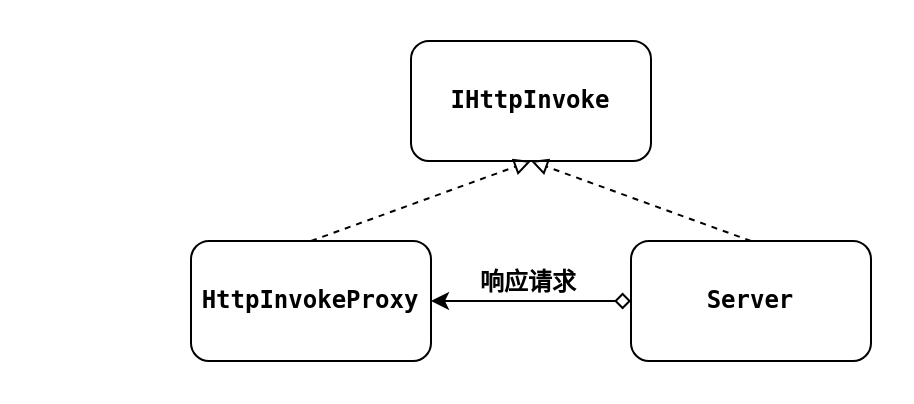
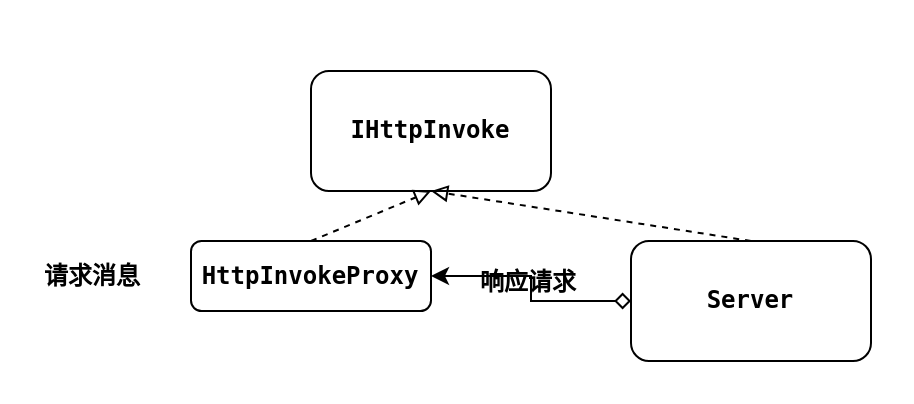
  <mxCell id="0" />
  <mxCell id="1" parent="0" />
- <mxCell id="2" value="&lt;pre&gt;IHttpInvoke&lt;/pre&gt;" style="rounded=1;whiteSpace=wrap;html=1;fontStyle=1" vertex="1" parent="1"><mxGeometry x="205" y="20" width="120" height="60" as="geometry" /></mxCell>
+ <mxCell id="2" value="&lt;pre&gt;IHttpInvoke&lt;/pre&gt;" style="rounded=1;whiteSpace=wrap;html=1;fontStyle=1" vertex="1" parent="1"><mxGeometry x="155" y="35" width="120" height="60" as="geometry" /></mxCell>
  <mxCell id="3" style="edgeStyle=orthogonalEdgeStyle;rounded=0;orthogonalLoop=1;jettySize=auto;html=1;exitX=0;exitY=0.5;exitDx=0;exitDy=0;endArrow=classic;endFill=1;startArrow=diamond;startFill=0;fontStyle=1" edge="1" parent="1" source="4" target="5"><mxGeometry relative="1" as="geometry" /></mxCell>
  <mxCell id="4" value="&lt;pre&gt;Server&lt;/pre&gt;" style="rounded=1;whiteSpace=wrap;html=1;fontStyle=1" vertex="1" parent="1"><mxGeometry x="315" y="120" width="120" height="60" as="geometry" /></mxCell>
- <mxCell id="5" value="&lt;pre&gt;HttpInvokeProxy&lt;/pre&gt;" style="rounded=1;whiteSpace=wrap;html=1;fontStyle=1" vertex="1" parent="1"><mxGeometry x="95" y="120" width="120" height="60" as="geometry" /></mxCell>
+ <mxCell id="5" value="&lt;pre&gt;HttpInvokeProxy&lt;/pre&gt;" style="rounded=1;whiteSpace=wrap;html=1;fontStyle=1" vertex="1" parent="1"><mxGeometry x="95" y="120" width="120" height="35" as="geometry" /></mxCell>
  <mxCell id="6" value="" style="endArrow=block;html=1;exitX=0.5;exitY=0;exitDx=0;exitDy=0;entryX=0.5;entryY=1;entryDx=0;entryDy=0;dashed=1;endFill=0;fontStyle=1" edge="1" parent="1" source="5" target="2"><mxGeometry width="50" height="50" relative="1" as="geometry"><mxPoint x="135" y="270" as="sourcePoint" /><mxPoint x="185" y="220" as="targetPoint" /></mxGeometry></mxCell>
  <mxCell id="7" value="" style="endArrow=block;html=1;exitX=0.5;exitY=0;exitDx=0;exitDy=0;entryX=0.5;entryY=1;entryDx=0;entryDy=0;dashed=1;endFill=0;fontStyle=1" edge="1" parent="1" source="4" target="2"><mxGeometry width="50" height="50" relative="1" as="geometry"><mxPoint x="485" y="50" as="sourcePoint" /><mxPoint x="535" y="0" as="targetPoint" /></mxGeometry></mxCell>
+ <mxCell id="8" value="请求消息" style="text;html=1;resizable=0;points=[];autosize=1;align=left;verticalAlign=top;spacingTop=-4;fontStyle=1" vertex="1" parent="1"><mxGeometry x="20" y="128" width="60" height="20" as="geometry" /></mxCell>
  <mxCell id="9" value="响应请求" style="text;html=1;resizable=0;points=[];autosize=1;align=left;verticalAlign=top;spacingTop=-4;fontStyle=1" vertex="1" parent="1"><mxGeometry x="238" y="131" width="60" height="20" as="geometry" /></mxCell>
